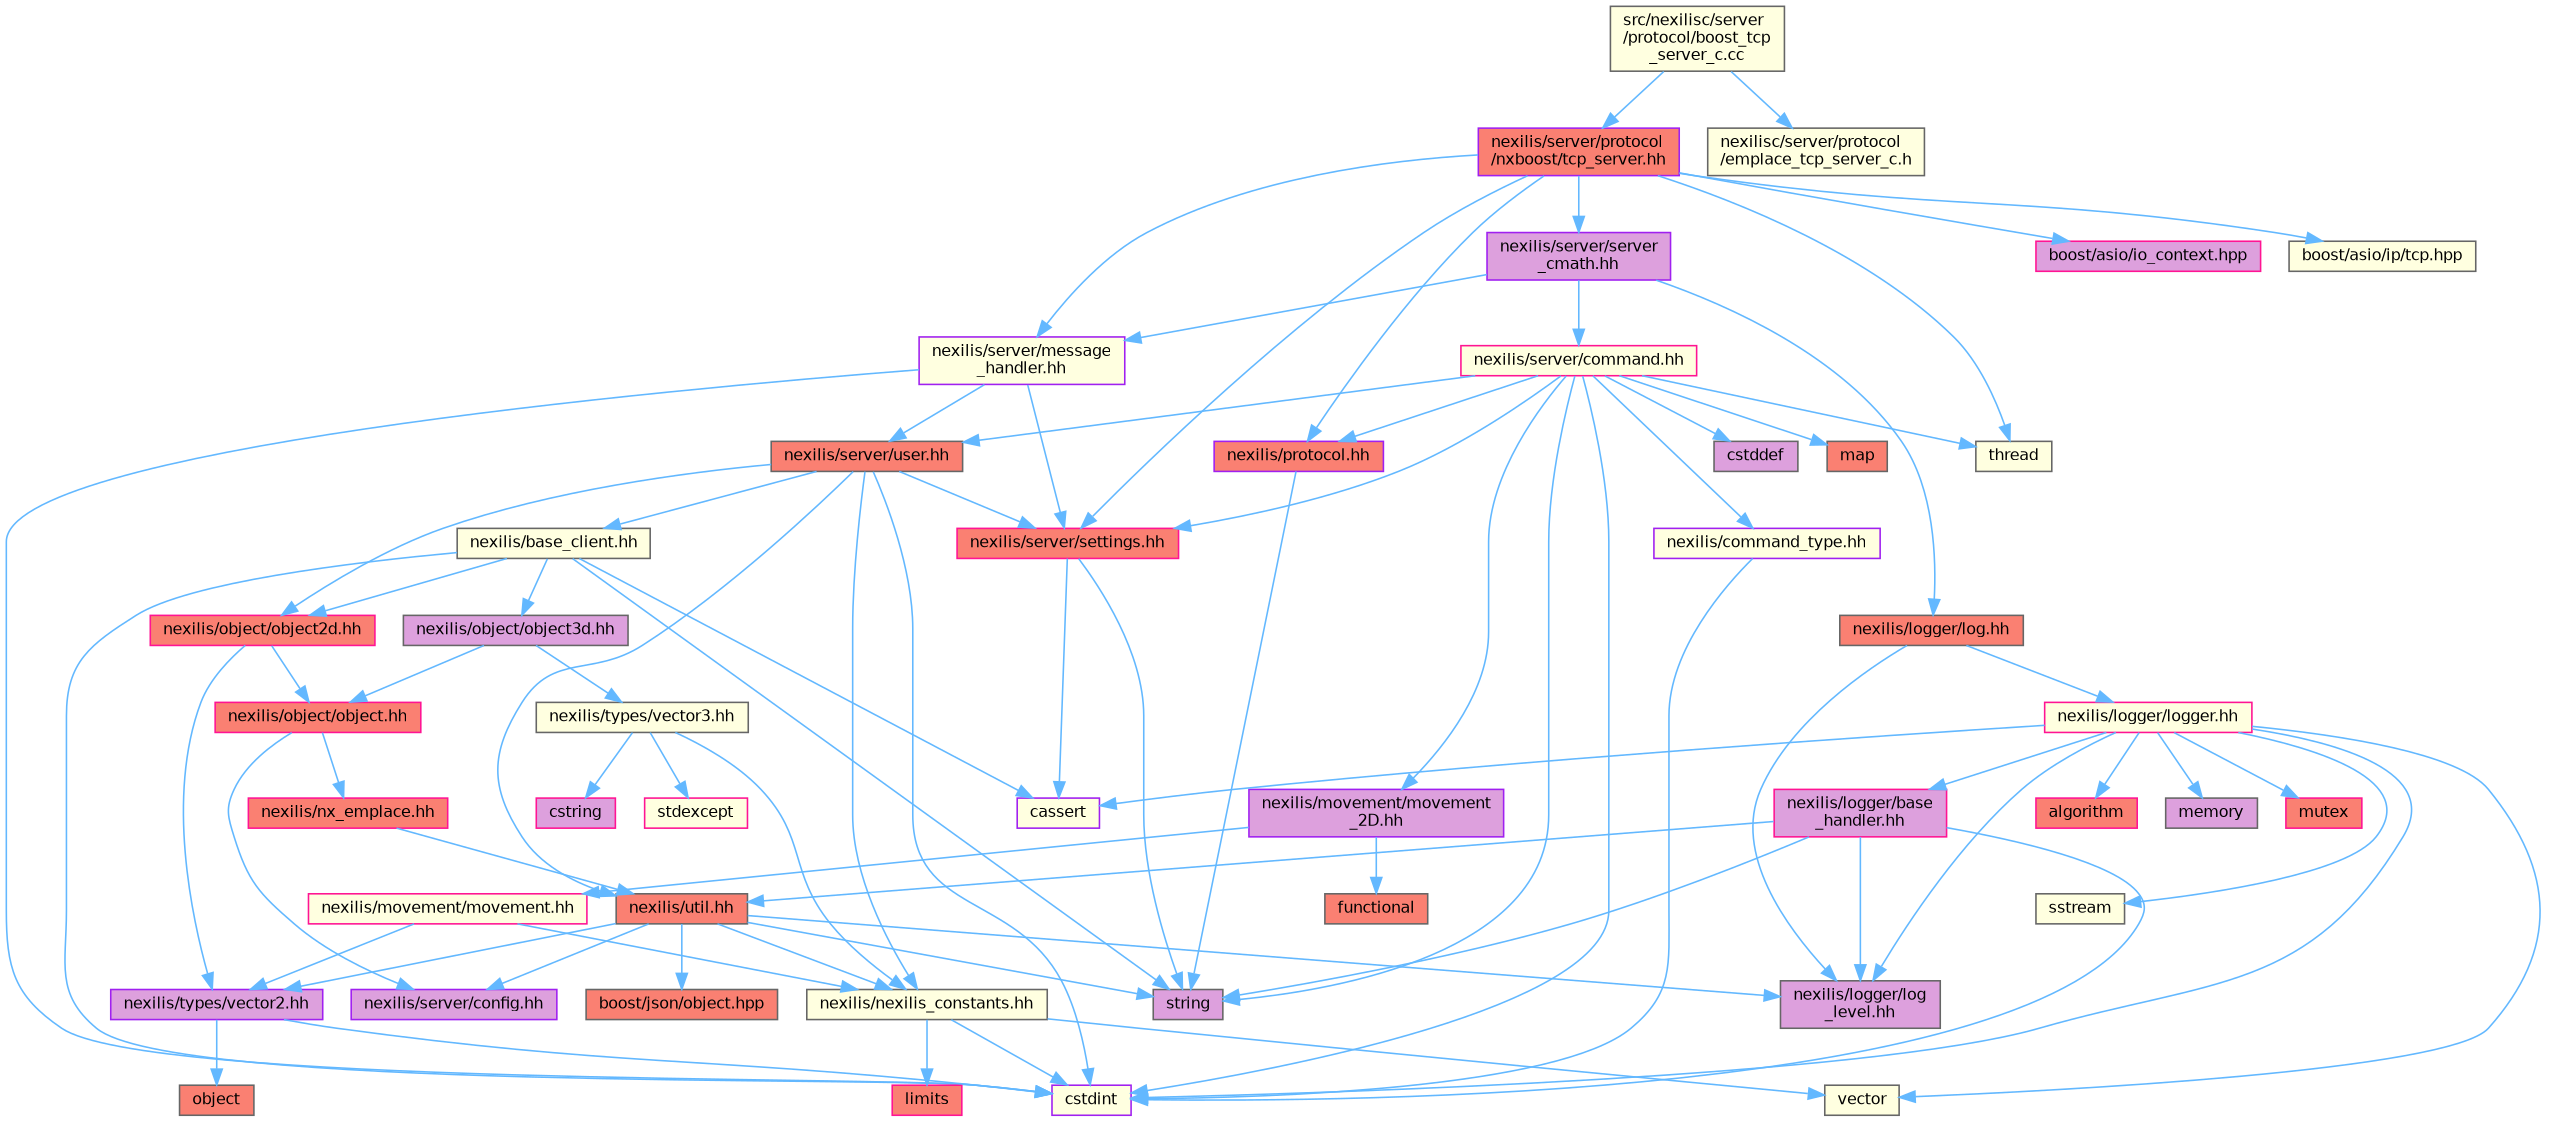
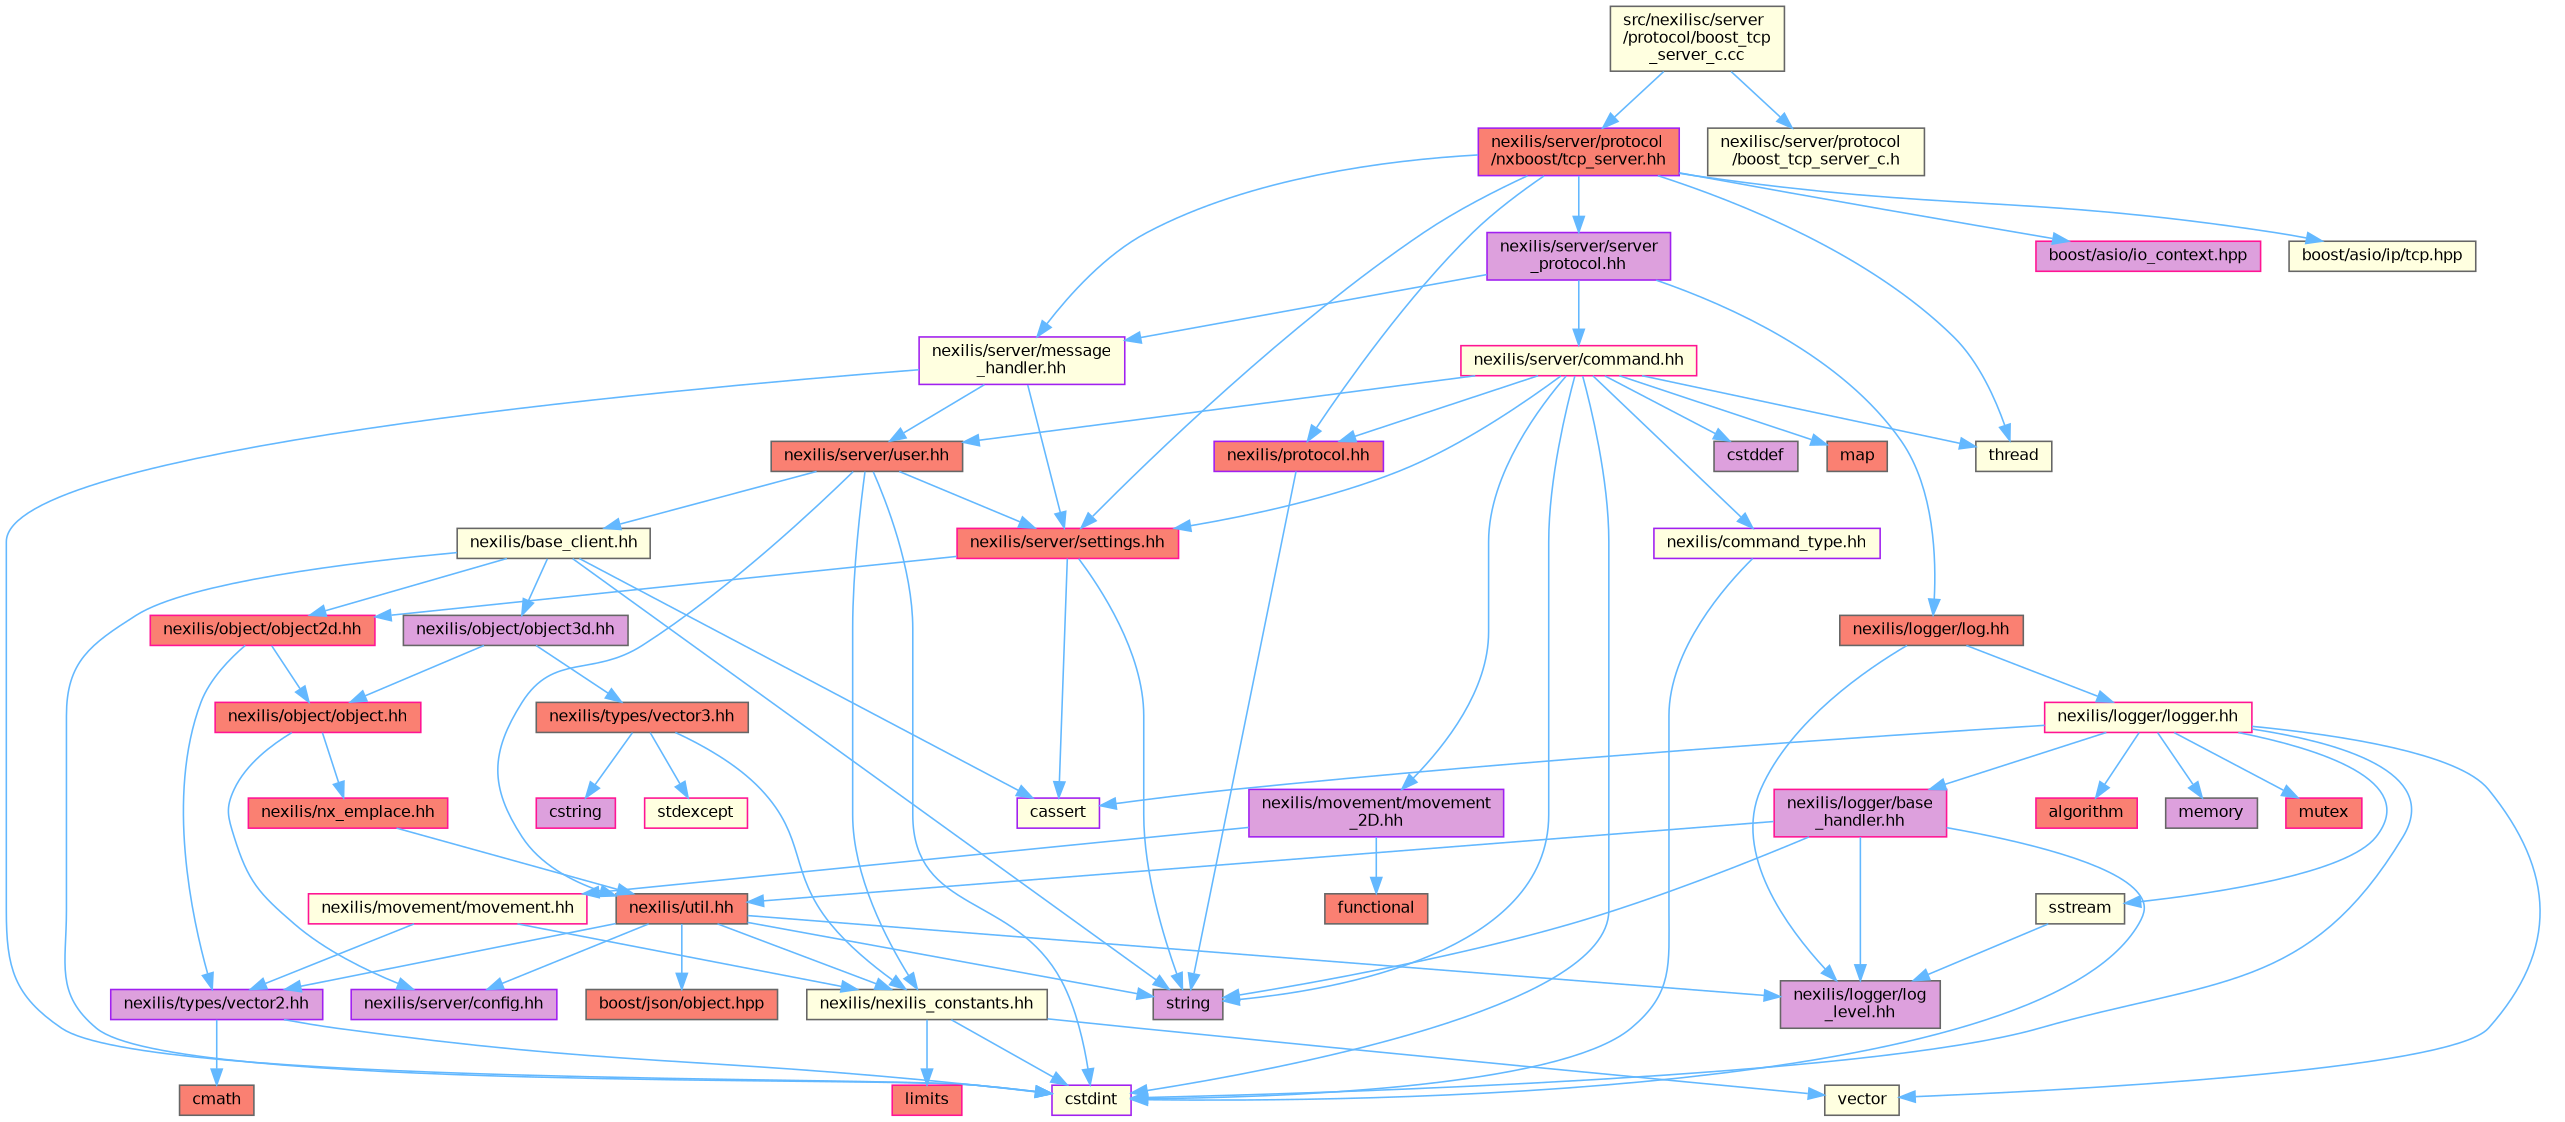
  digraph {
    node [color=gray40 fillcolor=salmon fontname=Helvetica fontsize=10 shape=box style=filled]
    edge [color=steelblue1 fontname=Helvetica fontsize=10 labelfontname=Helvetica labelfontsize=10 style=solid]
    n1 [fillcolor=lightyellow fontcolor=black height=0.2 label="src/nexilisc/server\l/protocol/boost_tcp\l_server_c.cc" width=0.4]
    n2 [color=purple height=0.2 label="nexilis/server/protocol\l/nxboost/tcp_server.hh" width=0.4]
-   n3 [fillcolor=lightyellow height=0.2 label="nexilisc/server/protocol\l/emplace_tcp_server_c.h" width=0.4]
+   n3 [fillcolor=lightyellow height=0.2 label="nexilisc/server/protocol\l/boost_tcp_server_c.h" width=0.4]
    n4 [color=purple height=0.2 label="nexilis/protocol.hh" width=0.4]
    n5 [color=purple fillcolor=lightyellow height=0.2 label="nexilis/server/message\l_handler.hh" width=0.4]
    n6 [color=deeppink height=0.2 label="nexilis/server/settings.hh" width=0.4]
-   n7 [color=purple fillcolor=plum height=0.2 label="nexilis/server/server\l_cmath.hh" width=0.4]
+   n7 [color=purple fillcolor=plum height=0.2 label="nexilis/server/server\l_protocol.hh" width=0.4]
    n8 [fillcolor=lightyellow height=0.2 label=thread width=0.4]
    n9 [color=deeppink fillcolor=plum height=0.2 label="boost/asio/io_context.hpp" width=0.4]
    n10 [fillcolor=lightyellow height=0.2 label="boost/asio/ip/tcp.hpp" width=0.4]
    n11 [fillcolor=plum height=0.2 label=string width=0.4]
    n12 [height=0.2 label="nexilis/server/user.hh" width=0.4]
    n13 [color=purple fillcolor=lightyellow height=0.2 label=cstdint width=0.4]
    n14 [color=purple fillcolor=lightyellow height=0.2 label=cassert width=0.4]
    n15 [height=0.2 label="nexilis/logger/log.hh" width=0.4]
    n16 [color=deeppink fillcolor=lightyellow height=0.2 label="nexilis/server/command.hh" width=0.4]
    n17 [fillcolor=lightyellow height=0.2 label="nexilis/base_client.hh" width=0.4]
    n18 [color=deeppink height=0.2 label="nexilis/object/object2d.hh" width=0.4]
    n19 [height=0.2 label="nexilis/util.hh" width=0.4]
    n20 [fillcolor=lightyellow height=0.2 label="nexilis/nexilis_constants.hh" width=0.4]
    n21 [fillcolor=plum height=0.2 label="nexilis/object/object3d.hh" width=0.4]
    n22 [color=deeppink height=0.2 label="nexilis/object/object.hh" width=0.4]
    n23 [color=purple fillcolor=plum height=0.2 label="nexilis/types/vector2.hh" width=0.4]
    n24 [fillcolor=plum height=0.2 label="nexilis/logger/log\l_level.hh" width=0.4]
    n25 [color=purple fillcolor=plum height=0.2 label="nexilis/server/config.hh" width=0.4]
    n26 [height=0.2 label="boost/json/object.hpp" width=0.4]
    n27 [color=deeppink height=0.2 label=limits width=0.4]
    n28 [fillcolor=lightyellow height=0.2 label=vector width=0.4]
-   n29 [fillcolor=lightyellow height=0.2 label="nexilis/types/vector3.hh" width=0.4]
+   n29 [height=0.2 label="nexilis/types/vector3.hh" width=0.4]
    n30 [color=deeppink height=0.2 label="nexilis/nx_emplace.hh" width=0.4]
-   n31 [height=0.2 label=object width=0.4]
+   n31 [height=0.2 label=cmath width=0.4]
    n32 [color=deeppink fillcolor=plum height=0.2 label=cstring width=0.4]
    n33 [color=deeppink fillcolor=lightyellow height=0.2 label=stdexcept width=0.4]
    n34 [color=deeppink fillcolor=lightyellow height=0.2 label="nexilis/logger/logger.hh" width=0.4]
    n35 [color=purple fillcolor=lightyellow height=0.2 label="nexilis/command_type.hh" width=0.4]
    n36 [color=purple fillcolor=plum height=0.2 label="nexilis/movement/movement\l_2D.hh" width=0.4]
    n37 [fillcolor=plum height=0.2 label=cstddef width=0.4]
    n38 [height=0.2 label=map width=0.4]
    n39 [color=deeppink fillcolor=plum height=0.2 label="nexilis/logger/base\l_handler.hh" width=0.4]
    n40 [color=deeppink height=0.2 label=algorithm width=0.4]
    n41 [fillcolor=plum height=0.2 label=memory width=0.4]
    n42 [color=deeppink height=0.2 label=mutex width=0.4]
    n43 [fillcolor=lightyellow height=0.2 label=sstream width=0.4]
    n44 [color=deeppink fillcolor=lightyellow height=0.2 label="nexilis/movement/movement.hh" width=0.4]
    n45 [height=0.2 label=functional width=0.4]
    n1 -> n2
    n1 -> n3
    n2 -> n4
    n2 -> n5
    n2 -> n6
    n2 -> n7
    n2 -> n8
    n2 -> n9
    n2 -> n10
    n4 -> n11
    n5 -> n6
    n5 -> n12
    n5 -> n13
    n6 -> n11
    n6 -> n14
    n7 -> n5
    n7 -> n15
    n7 -> n16
    n12 -> n6
    n12 -> n13
    n12 -> n17
-   n12 -> n18
+   n6 -> n18
    n12 -> n19
    n12 -> n20
    n15 -> n24
    n15 -> n34
    n16 -> n4
    n16 -> n6
    n16 -> n8
    n16 -> n11
    n16 -> n12
    n16 -> n13
    n16 -> n35
    n16 -> n36
    n16 -> n37
    n16 -> n38
    n17 -> n11
    n17 -> n13
    n17 -> n14
    n17 -> n18
    n17 -> n21
    n18 -> n22
    n18 -> n23
    n19 -> n11
    n19 -> n20
    n19 -> n23
    n19 -> n24
    n19 -> n25
    n19 -> n26
    n20 -> n13
    n20 -> n27
    n20 -> n28
    n21 -> n22
    n21 -> n29
    n22 -> n25
    n22 -> n30
    n23 -> n13
    n23 -> n31
    n29 -> n20
    n29 -> n32
    n29 -> n33
    n30 -> n19
    n34 -> n13
    n34 -> n14
-   n34 -> n24
+   n43 -> n24
    n34 -> n28
    n34 -> n39
    n34 -> n40
    n34 -> n41
    n34 -> n42
    n34 -> n43
    n35 -> n13
    n36 -> n44
    n36 -> n45
    n39 -> n11
    n39 -> n13
    n39 -> n19
    n39 -> n24
    n44 -> n20
    n44 -> n23
  }
